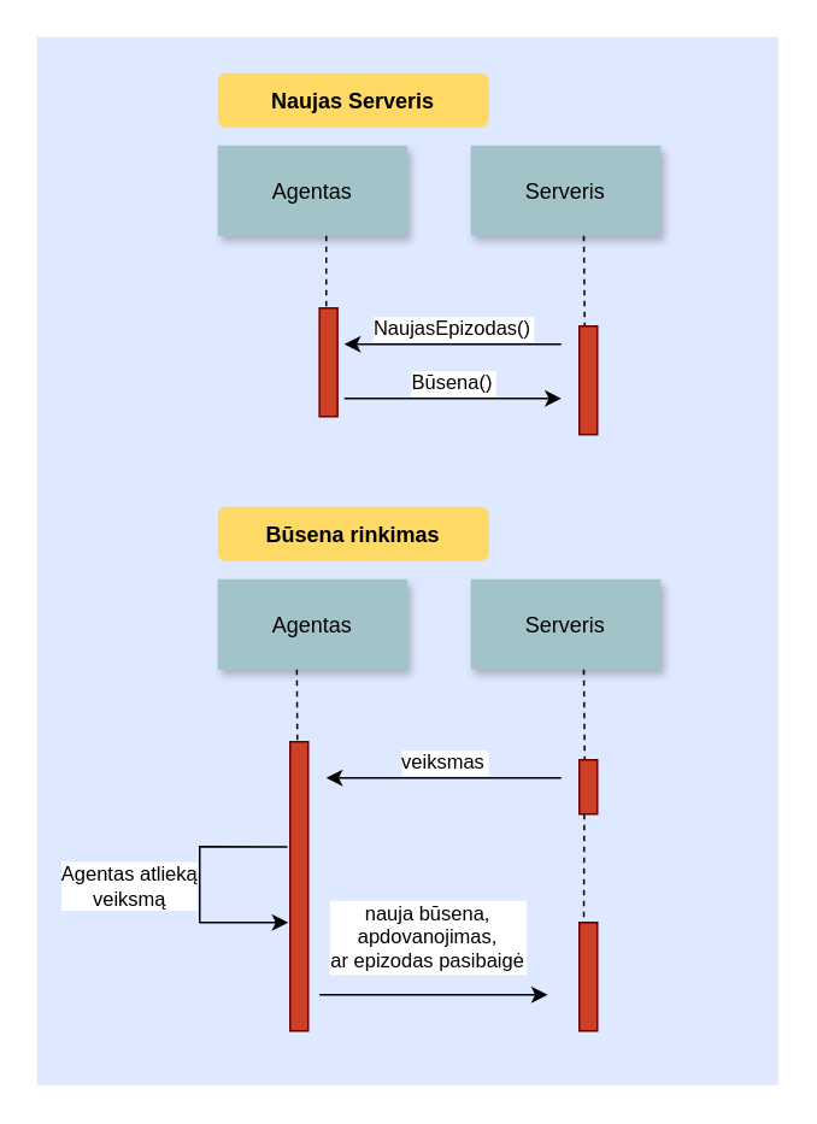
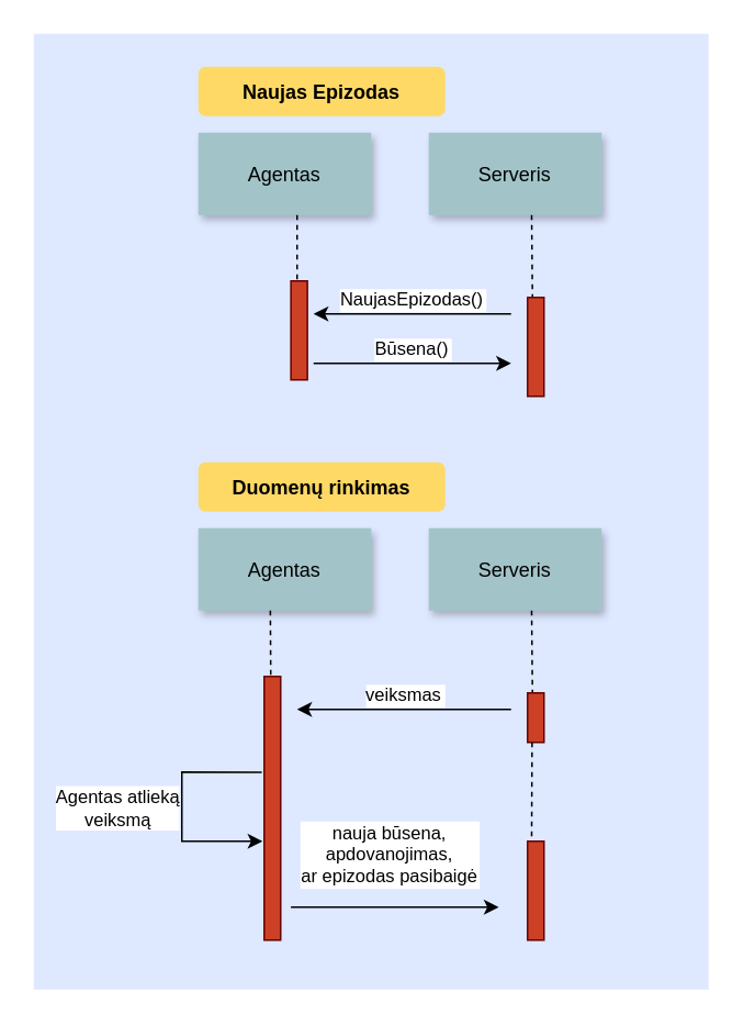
  <mxCell id="0" />
  <mxCell id="1" parent="0" />
  <mxCell id="2" value="" style="fillColor=#DEE8FF;strokeColor=none" parent="1" vertex="1"><mxGeometry x="20" y="20" width="410" height="580" as="geometry" /></mxCell>
- <mxCell id="3" value="Naujas Serveris" style="rounded=1;fontStyle=1;fillColor=#FFD966;strokeColor=none" parent="1" vertex="1"><mxGeometry x="120" y="40" width="150" height="30" as="geometry" /></mxCell>
+ <mxCell id="3" value="Naujas Epizodas" style="rounded=1;fontStyle=1;fillColor=#FFD966;strokeColor=none" parent="1" vertex="1"><mxGeometry x="120" y="40" width="150" height="30" as="geometry" /></mxCell>
  <mxCell id="4" value="Agentas" style="shadow=1;fillColor=#A2C4C9;strokeColor=none" parent="1" vertex="1"><mxGeometry x="120" y="80" width="105" height="50" as="geometry" /></mxCell>
  <mxCell id="5" value="Serveris" style="shadow=1;fillColor=#A2C4C9;strokeColor=none" parent="1" vertex="1"><mxGeometry x="260" y="80" width="105" height="50" as="geometry" /></mxCell>
  <mxCell id="6" value="" style="edgeStyle=none;endArrow=none;dashed=1" parent="1" edge="1"><mxGeometry x="267.335" y="-235" width="100" height="100" as="geometry"><mxPoint x="322.5" y="130" as="sourcePoint" /><mxPoint x="323" y="180" as="targetPoint" /></mxGeometry></mxCell>
  <mxCell id="7" value="" style="edgeStyle=elbowEdgeStyle;elbow=horizontal;endArrow=none;dashed=1" parent="1" edge="1"><mxGeometry x="225.0" y="-90" width="100" height="100" as="geometry"><mxPoint x="180" y="130" as="sourcePoint" /><mxPoint x="180" y="170" as="targetPoint" /></mxGeometry></mxCell>
  <mxCell id="8" value="" style="fillColor=#CC4125;strokeColor=#660000" parent="1" vertex="1"><mxGeometry x="176.25" y="170" width="10" height="60" as="geometry" /></mxCell>
  <mxCell id="9" value="" style="fillColor=#CC4125;strokeColor=#660000" parent="1" vertex="1"><mxGeometry x="320" y="180" width="10" height="60" as="geometry" /></mxCell>
  <mxCell id="10" value="NaujasEpizodas()" style="edgeStyle=none;verticalLabelPosition=top;verticalAlign=bottom;" parent="1" edge="1"><mxGeometry x="222.5" y="-287.84" width="100" height="100" as="geometry"><mxPoint x="310" y="190" as="sourcePoint" /><mxPoint x="190" y="190" as="targetPoint" /></mxGeometry></mxCell>
  <mxCell id="11" value="Būsena()" style="edgeStyle=none;verticalLabelPosition=top;verticalAlign=bottom;" parent="1" edge="1"><mxGeometry x="235" y="-258.04" width="100" height="100" as="geometry"><mxPoint x="190" y="220" as="sourcePoint" /><mxPoint x="310" y="220" as="targetPoint" /></mxGeometry></mxCell>
- <mxCell id="12" value="Būsena rinkimas" style="rounded=1;fontStyle=1;fillColor=#FFD966;strokeColor=none" parent="1" vertex="1"><mxGeometry x="120" y="280" width="150" height="30" as="geometry" /></mxCell>
+ <mxCell id="12" value="Duomenų rinkimas" style="rounded=1;fontStyle=1;fillColor=#FFD966;strokeColor=none" parent="1" vertex="1"><mxGeometry x="120" y="280" width="150" height="30" as="geometry" /></mxCell>
  <mxCell id="13" value="Agentas" style="shadow=1;fillColor=#A2C4C9;strokeColor=none" parent="1" vertex="1"><mxGeometry x="120" y="320" width="105" height="50" as="geometry" /></mxCell>
  <mxCell id="14" value="Serveris" style="shadow=1;fillColor=#A2C4C9;strokeColor=none" parent="1" vertex="1"><mxGeometry x="260" y="320" width="105" height="50" as="geometry" /></mxCell>
  <mxCell id="15" value="" style="edgeStyle=none;endArrow=none;dashed=1" parent="1" edge="1"><mxGeometry x="267.335" y="5" width="100" height="100" as="geometry"><mxPoint x="322.5" y="370" as="sourcePoint" /><mxPoint x="323" as="targetPoint" y="420" /></mxGeometry></mxCell>
  <mxCell id="16" value="" style="edgeStyle=elbowEdgeStyle;elbow=horizontal;endArrow=none;dashed=1" parent="1" edge="1"><mxGeometry x="208.75" y="150" width="100" height="100" as="geometry"><mxPoint x="163.75" y="370" as="sourcePoint" /><mxPoint x="163.75" y="410" as="targetPoint" /></mxGeometry></mxCell>
  <mxCell id="17" value="" style="fillColor=#CC4125;strokeColor=#660000" parent="1" vertex="1"><mxGeometry x="160" y="410" width="10" height="160" as="geometry" /></mxCell>
  <mxCell id="18" value="" style="fillColor=#CC4125;strokeColor=#660000" parent="1" vertex="1"><mxGeometry x="320" width="10" height="30" as="geometry" y="420" /></mxCell>
  <mxCell id="19" value="veiksmas" style="edgeStyle=none;verticalLabelPosition=top;verticalAlign=bottom;" parent="1" edge="1"><mxGeometry x="222.5" y="-47.84" width="100" height="100" as="geometry"><mxPoint x="310" y="430" as="sourcePoint" /><mxPoint x="180" y="430" as="targetPoint" /></mxGeometry></mxCell>
  <mxCell id="20" value="nauja būsena, &#10;apdovanojimas, &#10;ar epizodas pasibaigė" style="edgeStyle=none;verticalLabelPosition=top;verticalAlign=bottom;" parent="1" edge="1"><mxGeometry x="-3.75" y="40" width="100" height="100" as="geometry"><mxPoint x="176.25" y="550" as="sourcePoint" /><mxPoint x="302.5" y="550" as="targetPoint" /><mxPoint x="-3" y="-10" as="offset" /></mxGeometry></mxCell>
  <mxCell id="21" value="" style="fillColor=#CC4125;strokeColor=#660000" parent="1" vertex="1"><mxGeometry x="320" y="510" width="10" height="60" as="geometry" /></mxCell>
  <mxCell id="22" value="" style="endArrow=none;html=1;entryX=-0.145;entryY=0.364;entryDx=0;entryDy=0;entryPerimeter=0;rounded=0;endFill=0;startArrow=classic;startFill=1;labelBorderColor=none;" parent="1" target="17" edge="1"><mxGeometry width="50" height="50" relative="1" as="geometry"><mxPoint x="159" y="510" as="sourcePoint" /><mxPoint x="130" y="465" as="targetPoint" /><Array as="points"><mxPoint x="110" y="510" /><mxPoint x="110" y="468" /></Array></mxGeometry></mxCell>
  <mxCell id="23" value="Agentas atlieką&lt;br&gt;veiksmą" style="edgeLabel;html=1;align=center;verticalAlign=middle;resizable=0;points=[];" parent="22" vertex="1" connectable="0"><mxGeometry x="0.169" y="1" relative="1" as="geometry"><mxPoint x="-39" y="12.6" as="offset" /></mxGeometry></mxCell>
  <mxCell id="24" value="" style="edgeStyle=none;endArrow=none;dashed=1;entryX=0.25;entryY=0;entryDx=0;entryDy=0;" parent="1" target="21" edge="1"><mxGeometry x="267.585" y="85" width="100" height="100" as="geometry"><mxPoint x="322.75" y="450" as="sourcePoint" /><mxPoint x="323.25" y="500" as="targetPoint" /></mxGeometry></mxCell>
